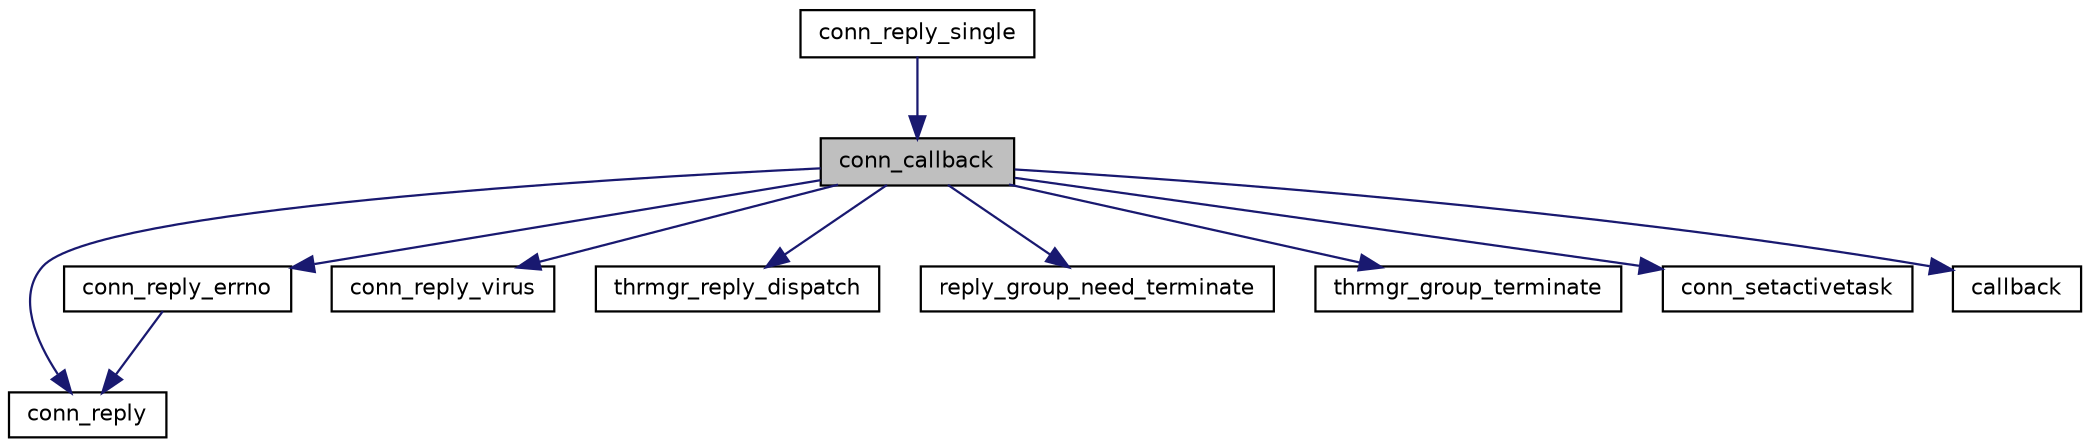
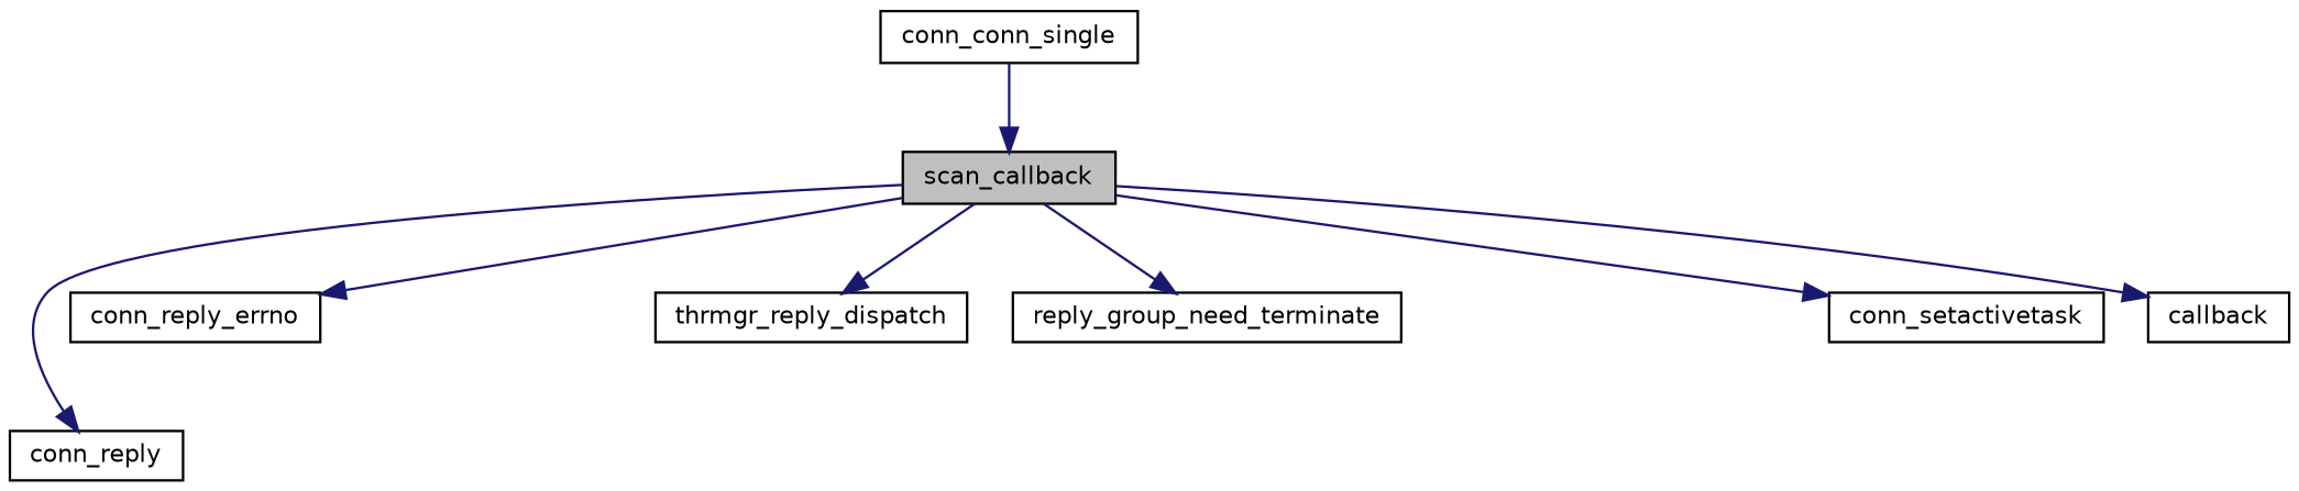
  digraph {
    rankdir=TB
    node [color=black fillcolor=white fontname=Helvetica fontsize=10 shape=record style=filled]
    edge [color=midnightblue fontname=Helvetica fontsize=10 labelfontname=Helvetica labelfontsize=10 style=solid]
-   n1 [fillcolor=grey75 fontcolor=black height=0.2 label=conn_callback width=0.4]
+   n1 [fillcolor=grey75 fontcolor=black height=0.2 label=scan_callback width=0.4]
    n2 [height=0.2 label=conn_reply width=0.4]
    n3 [height=0.2 label=conn_reply_errno width=0.4]
-   n4 [height=0.2 label=conn_reply_virus width=0.4]
    n5 [height=0.2 label=thrmgr_reply_dispatch width=0.4]
    n6 [height=0.2 label=reply_group_need_terminate width=0.4]
-   n7 [height=0.2 label=thrmgr_group_terminate width=0.4]
    n8 [height=0.2 label=conn_setactivetask width=0.4]
    n9 [height=0.2 label=callback width=0.4]
-   n10 [height=0.2 label=conn_reply_single width=0.4]
+   n10 [height=0.2 label=conn_conn_single width=0.4]
    n1 -> n2
    n1 -> n3
-   n1 -> n4
    n1 -> n5
    n1 -> n6
-   n1 -> n7
    n1 -> n8
    n1 -> n9
-   n3 -> n2
    n10 -> n1
  }
